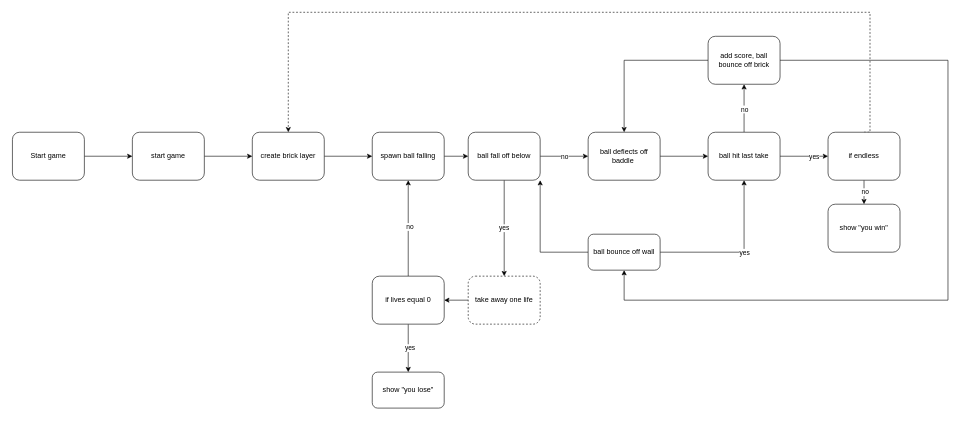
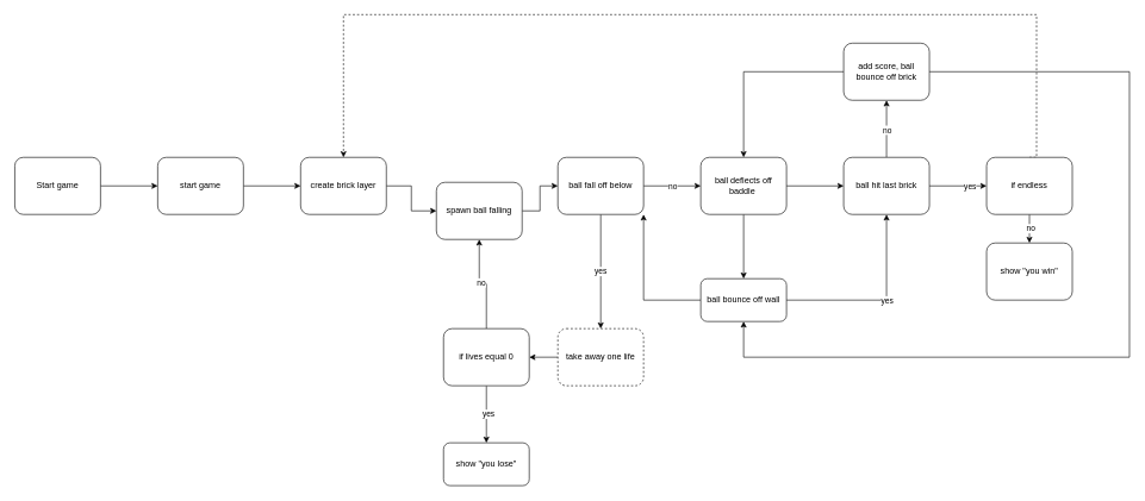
  <mxCell id="0" />
  <mxCell id="1" parent="0" />
  <mxCell id="2" value="" style="edgeStyle=orthogonalEdgeStyle;rounded=0;orthogonalLoop=1;jettySize=auto;html=1;" edge="1" parent="1" source="3" target="5"><mxGeometry relative="1" as="geometry" /></mxCell>
  <mxCell id="3" value="Start game" style="rounded=1;whiteSpace=wrap;html=1;" parent="1" vertex="1"><mxGeometry x="20" y="220" width="120" height="80" as="geometry" /></mxCell>
  <mxCell id="4" value="" style="edgeStyle=orthogonalEdgeStyle;rounded=0;orthogonalLoop=1;jettySize=auto;html=1;" edge="1" parent="1" source="5" target="7"><mxGeometry relative="1" as="geometry" /></mxCell>
  <mxCell id="5" value="start game" style="whiteSpace=wrap;html=1;rounded=1;" vertex="1" parent="1"><mxGeometry x="220" y="220" width="120" height="80" as="geometry" /></mxCell>
  <mxCell id="6" value="" style="edgeStyle=orthogonalEdgeStyle;rounded=0;orthogonalLoop=1;jettySize=auto;html=1;" edge="1" parent="1" source="7" target="16"><mxGeometry relative="1" as="geometry" /></mxCell>
  <mxCell id="7" value="create brick layer" style="whiteSpace=wrap;html=1;rounded=1;" vertex="1" parent="1"><mxGeometry x="420" y="220" width="120" height="80" as="geometry" /></mxCell>
  <mxCell id="8" style="edgeStyle=orthogonalEdgeStyle;rounded=0;orthogonalLoop=1;jettySize=auto;html=1;exitX=1;exitY=0.5;exitDx=0;exitDy=0;" edge="1" parent="1" source="11" target="14"><mxGeometry relative="1" as="geometry" /></mxCell>
  <mxCell id="9" value="no" style="edgeLabel;html=1;align=center;verticalAlign=middle;resizable=0;points=[];" vertex="1" connectable="0" parent="8"><mxGeometry x="0.15" relative="1" as="geometry"><mxPoint x="-6" as="offset" /></mxGeometry></mxCell>
  <mxCell id="10" value="yes" style="edgeStyle=orthogonalEdgeStyle;rounded=0;orthogonalLoop=1;jettySize=auto;html=1;" edge="1" parent="1" source="11" target="18"><mxGeometry relative="1" as="geometry" /></mxCell>
  <mxCell id="11" value="ball fall off below" style="whiteSpace=wrap;html=1;rounded=1;" vertex="1" parent="1"><mxGeometry x="780" y="220" width="120" height="80" as="geometry" /></mxCell>
  <mxCell id="12" value="" style="edgeStyle=orthogonalEdgeStyle;rounded=0;orthogonalLoop=1;jettySize=auto;html=1;" edge="1" parent="1" source="14" target="23"><mxGeometry relative="1" as="geometry" /></mxCell>
+ <mxCell id="13" value="" style="edgeStyle=orthogonalEdgeStyle;rounded=0;orthogonalLoop=1;jettySize=auto;html=1;" edge="1" parent="1" source="14" target="30"><mxGeometry relative="1" as="geometry" /></mxCell>
  <mxCell id="14" value="ball deflects off baddle&amp;nbsp;" style="whiteSpace=wrap;html=1;rounded=1;" vertex="1" parent="1"><mxGeometry x="980" y="220" width="120" height="80" as="geometry" /></mxCell>
  <mxCell id="15" style="edgeStyle=orthogonalEdgeStyle;rounded=0;orthogonalLoop=1;jettySize=auto;html=1;entryX=0;entryY=0.5;entryDx=0;entryDy=0;" edge="1" parent="1" source="16" target="11"><mxGeometry relative="1" as="geometry" /></mxCell>
- <mxCell id="16" value="spawn ball falling" style="whiteSpace=wrap;html=1;rounded=1;" vertex="1" parent="1"><mxGeometry x="620" y="220" width="120" height="80" as="geometry" /></mxCell>
+ <mxCell id="16" value="spawn ball falling" style="whiteSpace=wrap;html=1;rounded=1;" vertex="1" parent="1"><mxGeometry x="610" y="255" width="120" height="80" as="geometry" /></mxCell>
  <mxCell id="17" value="" style="edgeStyle=orthogonalEdgeStyle;rounded=0;orthogonalLoop=1;jettySize=auto;html=1;" edge="1" parent="1" source="18" target="39"><mxGeometry relative="1" as="geometry" /></mxCell>
  <mxCell id="18" value="take away one life" style="whiteSpace=wrap;html=1;rounded=1;dashed=1;" vertex="1" parent="1"><mxGeometry x="780" y="460" width="120" height="80" as="geometry" /></mxCell>
  <mxCell id="19" value="" style="edgeStyle=orthogonalEdgeStyle;rounded=0;orthogonalLoop=1;jettySize=auto;html=1;" edge="1" parent="1" source="23"><mxGeometry relative="1" as="geometry"><mxPoint x="1240" as="targetPoint" y="140" /></mxGeometry></mxCell>
  <mxCell id="20" value="no" style="edgeLabel;html=1;align=center;verticalAlign=middle;resizable=0;points=[];" vertex="1" connectable="0" parent="19"><mxGeometry x="-0.031" relative="1" as="geometry"><mxPoint as="offset" /></mxGeometry></mxCell>
  <mxCell id="21" value="" style="edgeStyle=orthogonalEdgeStyle;rounded=0;orthogonalLoop=1;jettySize=auto;html=1;" edge="1" parent="1" source="23" target="34"><mxGeometry relative="1" as="geometry" /></mxCell>
  <mxCell id="22" value="yes" style="edgeLabel;html=1;align=center;verticalAlign=middle;resizable=0;points=[];" vertex="1" connectable="0" parent="21"><mxGeometry x="-0.175" relative="1" as="geometry"><mxPoint x="23" as="offset" /></mxGeometry></mxCell>
- <mxCell id="23" value="ball hit last take" style="whiteSpace=wrap;html=1;rounded=1;" vertex="1" parent="1"><mxGeometry x="1180" y="220" width="120" height="80" as="geometry" /></mxCell>
+ <mxCell id="23" value="ball hit last brick" style="whiteSpace=wrap;html=1;rounded=1;" vertex="1" parent="1"><mxGeometry x="1180" y="220" width="120" height="80" as="geometry" /></mxCell>
  <mxCell id="24" style="edgeStyle=orthogonalEdgeStyle;rounded=0;orthogonalLoop=1;jettySize=auto;html=1;exitX=1;exitY=0.5;exitDx=0;exitDy=0;entryX=0.5;entryY=1;entryDx=0;entryDy=0;" edge="1" parent="1" source="26" target="30"><mxGeometry relative="1" as="geometry"><Array as="points"><mxPoint x="1580" y="100" /><mxPoint x="1580" y="500" /><mxPoint x="1040" y="500" /></Array></mxGeometry></mxCell>
  <mxCell id="25" style="edgeStyle=orthogonalEdgeStyle;rounded=0;orthogonalLoop=1;jettySize=auto;html=1;exitX=0;exitY=0.5;exitDx=0;exitDy=0;" edge="1" parent="1" source="26" target="14"><mxGeometry relative="1" as="geometry" /></mxCell>
  <mxCell id="26" value="add score, ball bounce off brick" style="rounded=1;whiteSpace=wrap;html=1;" vertex="1" parent="1"><mxGeometry x="1180" y="60" width="120" height="80" as="geometry" /></mxCell>
  <mxCell id="27" style="edgeStyle=orthogonalEdgeStyle;rounded=0;orthogonalLoop=1;jettySize=auto;html=1;entryX=0.5;entryY=1;entryDx=0;entryDy=0;" edge="1" parent="1" source="30" target="23"><mxGeometry relative="1" as="geometry" /></mxCell>
  <mxCell id="28" value="yes" style="edgeLabel;html=1;align=center;verticalAlign=middle;resizable=0;points=[];" vertex="1" connectable="0" parent="27"><mxGeometry x="-0.415" y="-1" relative="1" as="geometry"><mxPoint x="64" y="-1" as="offset" /></mxGeometry></mxCell>
  <mxCell id="29" style="edgeStyle=orthogonalEdgeStyle;rounded=0;orthogonalLoop=1;jettySize=auto;html=1;exitX=0;exitY=0.5;exitDx=0;exitDy=0;entryX=1;entryY=1;entryDx=0;entryDy=0;" edge="1" parent="1" source="30" target="11"><mxGeometry relative="1" as="geometry" /></mxCell>
  <mxCell id="30" value="ball bounce off wall" style="whiteSpace=wrap;html=1;rounded=1;" vertex="1" parent="1"><mxGeometry x="980" y="390" width="120" height="60" as="geometry" /></mxCell>
  <mxCell id="31" style="edgeStyle=orthogonalEdgeStyle;rounded=0;orthogonalLoop=1;jettySize=auto;html=1;exitX=0.5;exitY=0;exitDx=0;exitDy=0;entryX=0.5;entryY=0;entryDx=0;entryDy=0;dashed=1;" edge="1" parent="1" source="34" target="7"><mxGeometry relative="1" as="geometry"><Array as="points"><mxPoint x="1450" y="220" /><mxPoint x="1450" y="20" /><mxPoint x="480" y="20" /></Array></mxGeometry></mxCell>
  <mxCell id="32" value="" style="edgeStyle=orthogonalEdgeStyle;rounded=0;orthogonalLoop=1;jettySize=auto;html=1;" edge="1" parent="1" source="34" target="41"><mxGeometry relative="1" as="geometry" /></mxCell>
  <mxCell id="33" value="no" style="edgeLabel;html=1;align=center;verticalAlign=middle;resizable=0;points=[];" vertex="1" connectable="0" parent="32"><mxGeometry x="-0.05" y="1" relative="1" as="geometry"><mxPoint as="offset" /></mxGeometry></mxCell>
  <mxCell id="34" value="if endless" style="whiteSpace=wrap;html=1;rounded=1;" vertex="1" parent="1"><mxGeometry x="1380" y="220" width="120" height="80" as="geometry" /></mxCell>
  <mxCell id="35" value="" style="edgeStyle=orthogonalEdgeStyle;rounded=0;orthogonalLoop=1;jettySize=auto;html=1;" edge="1" parent="1" source="39" target="40"><mxGeometry relative="1" as="geometry" /></mxCell>
  <mxCell id="36" value="yes" style="edgeLabel;html=1;align=center;verticalAlign=middle;resizable=0;points=[];" vertex="1" connectable="0" parent="35"><mxGeometry x="-0.025" y="2" relative="1" as="geometry"><mxPoint as="offset" /></mxGeometry></mxCell>
  <mxCell id="37" style="edgeStyle=orthogonalEdgeStyle;rounded=0;orthogonalLoop=1;jettySize=auto;html=1;entryX=0.5;entryY=1;entryDx=0;entryDy=0;" edge="1" parent="1" source="39" target="16"><mxGeometry relative="1" as="geometry" /></mxCell>
  <mxCell id="38" value="no" style="edgeLabel;html=1;align=center;verticalAlign=middle;resizable=0;points=[];" vertex="1" connectable="0" parent="37"><mxGeometry x="0.037" y="-2" relative="1" as="geometry"><mxPoint as="offset" /></mxGeometry></mxCell>
  <mxCell id="39" value="if lives equal 0" style="whiteSpace=wrap;html=1;rounded=1;" vertex="1" parent="1"><mxGeometry x="620" y="460" width="120" height="80" as="geometry" /></mxCell>
  <mxCell id="40" value="show &quot;you lose&quot;" style="whiteSpace=wrap;html=1;rounded=1;" vertex="1" parent="1"><mxGeometry x="620" y="620" width="120" height="60" as="geometry" /></mxCell>
  <mxCell id="41" value="show &quot;you win&quot;" style="whiteSpace=wrap;html=1;rounded=1;" vertex="1" parent="1"><mxGeometry x="1380" y="340" width="120" height="80" as="geometry" /></mxCell>
